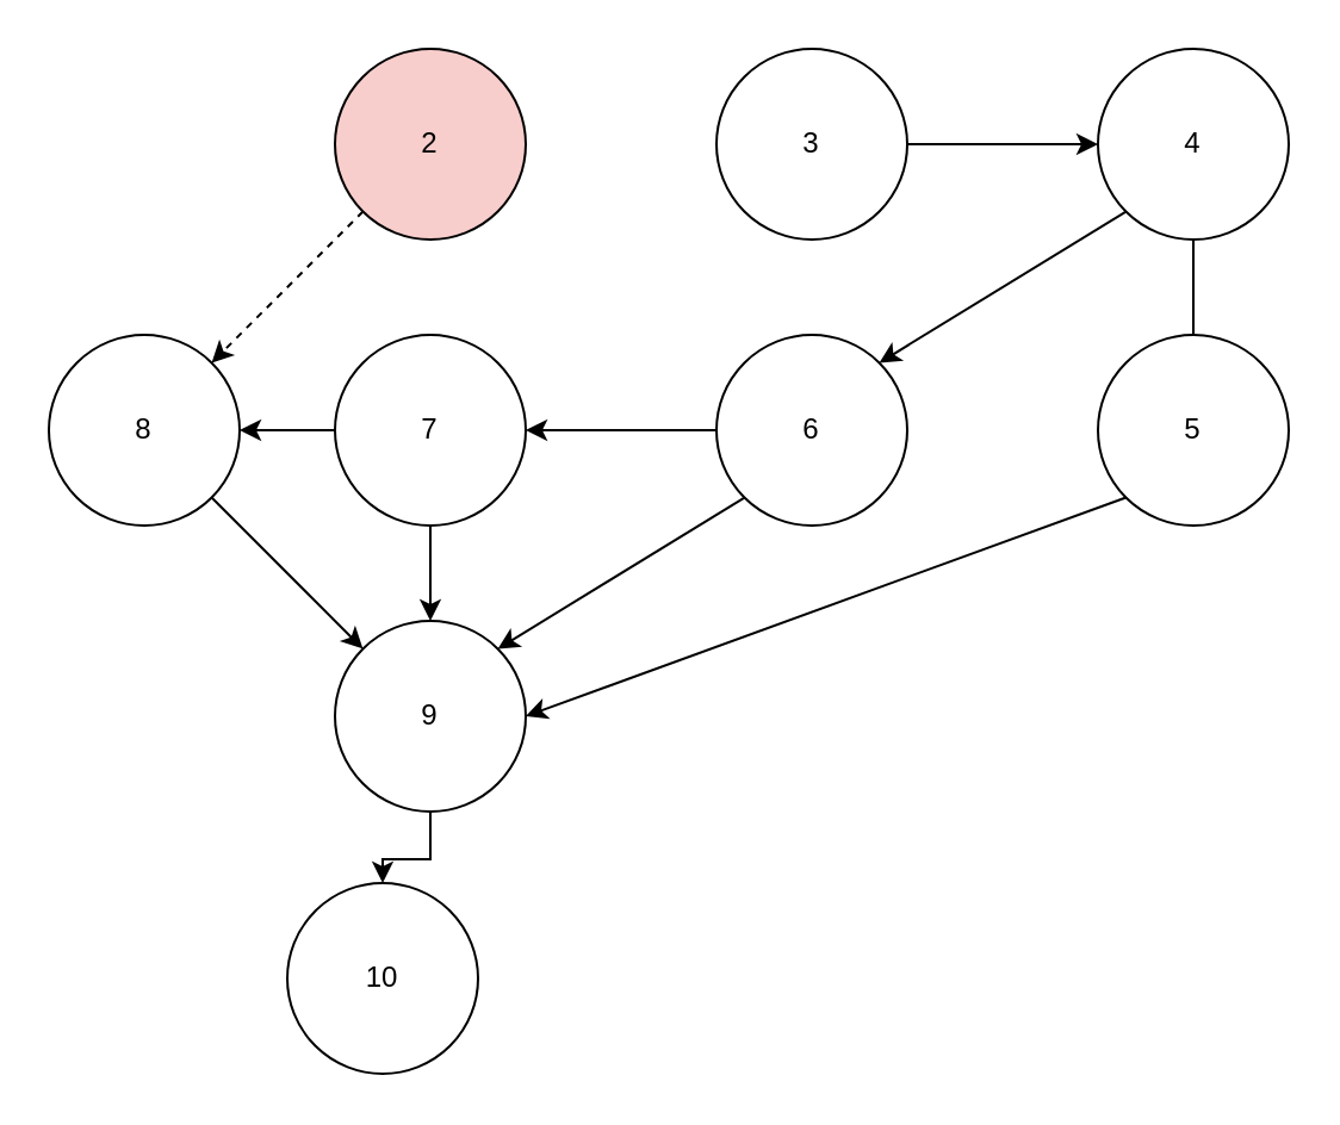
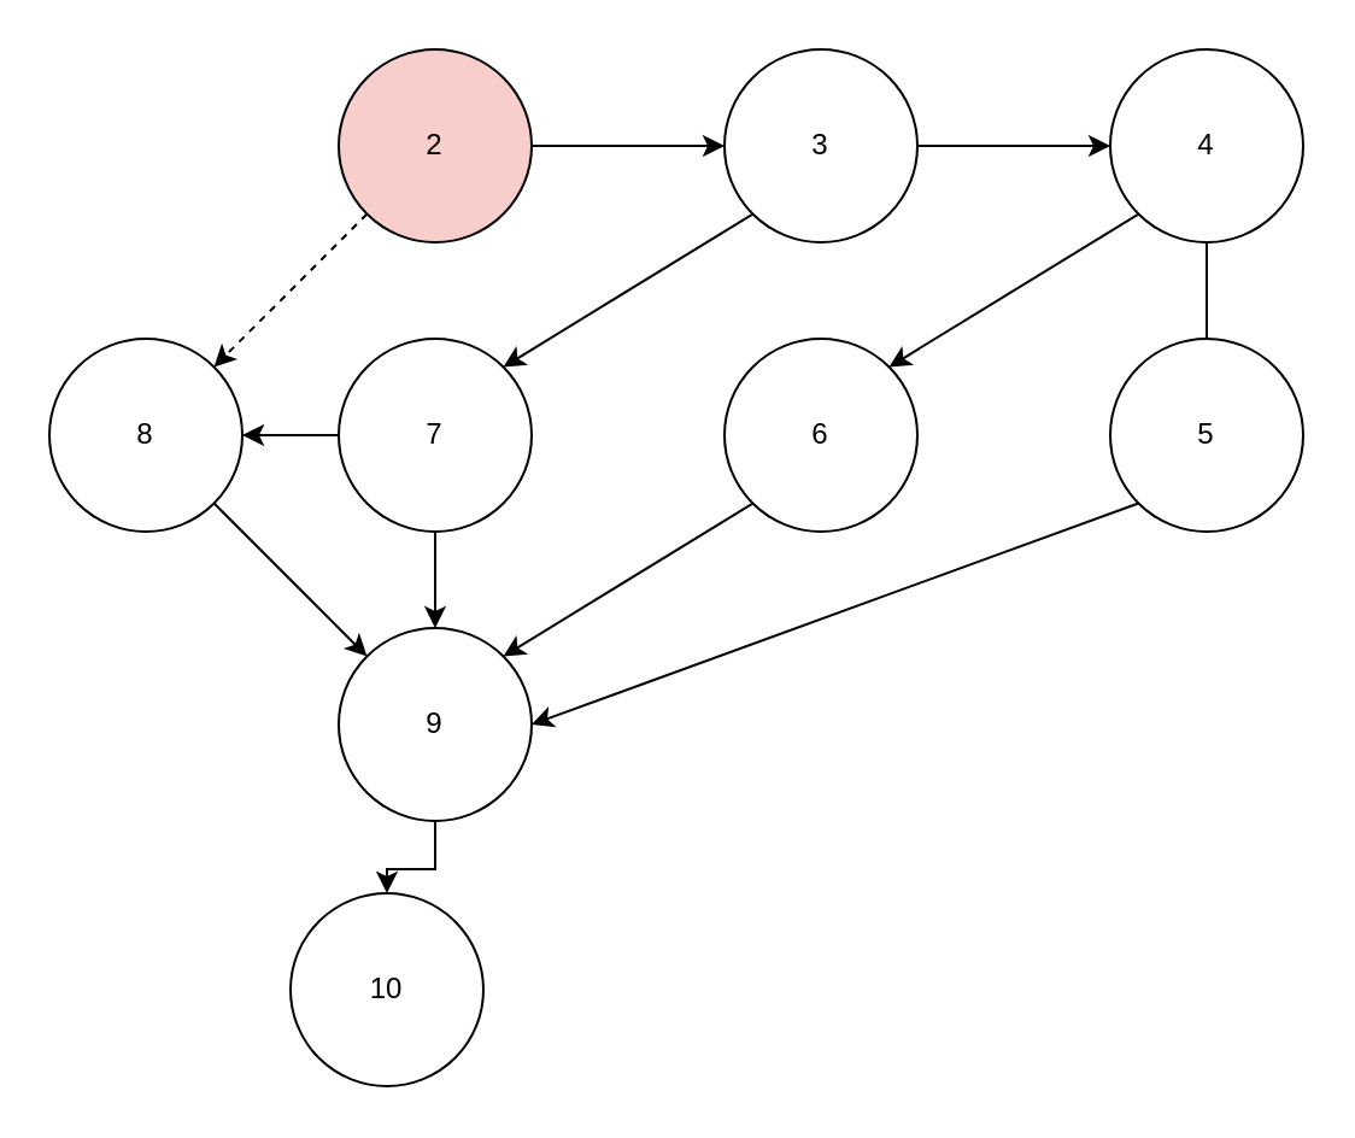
  <mxCell id="0" />
  <mxCell id="1" parent="0" />
+ <mxCell id="2" value="" style="edgeStyle=orthogonalEdgeStyle;rounded=0;orthogonalLoop=1;jettySize=auto;html=1;" edge="1" parent="1" source="3" target="5"><mxGeometry relative="1" as="geometry" /></mxCell>
  <mxCell id="3" value="2" style="ellipse;whiteSpace=wrap;html=1;aspect=fixed;fillColor=#f8cecc;" vertex="1" parent="1"><mxGeometry x="140" y="20" width="80" height="80" as="geometry" /></mxCell>
  <mxCell id="4" value="" style="edgeStyle=orthogonalEdgeStyle;rounded=0;orthogonalLoop=1;jettySize=auto;html=1;" edge="1" parent="1" source="5" target="7"><mxGeometry relative="1" as="geometry" /></mxCell>
  <mxCell id="5" value="3" style="ellipse;whiteSpace=wrap;html=1;aspect=fixed;" vertex="1" parent="1"><mxGeometry x="300" y="20" width="80" height="80" as="geometry" /></mxCell>
  <mxCell id="6" value="" style="edgeStyle=orthogonalEdgeStyle;rounded=0;orthogonalLoop=1;jettySize=auto;html=1;endArrow=none;" edge="1" parent="1" source="7" target="8"><mxGeometry relative="1" as="geometry" /></mxCell>
  <mxCell id="7" value="4" style="ellipse;whiteSpace=wrap;html=1;aspect=fixed;" vertex="1" parent="1"><mxGeometry x="460" y="20" width="80" height="80" as="geometry" /></mxCell>
  <mxCell id="8" value="5" style="ellipse;whiteSpace=wrap;html=1;aspect=fixed;" vertex="1" parent="1"><mxGeometry x="460" y="140" width="80" height="80" as="geometry" /></mxCell>
- <mxCell id="9" value="" style="edgeStyle=orthogonalEdgeStyle;rounded=0;orthogonalLoop=1;jettySize=auto;html=1;" edge="1" parent="1" source="10" target="14"><mxGeometry relative="1" as="geometry" /></mxCell>
  <mxCell id="10" value="6" style="ellipse;whiteSpace=wrap;html=1;aspect=fixed;direction=south;" vertex="1" parent="1"><mxGeometry x="300" y="140" width="80" height="80" as="geometry" /></mxCell>
  <mxCell id="11" value="" style="endArrow=classic;html=1;rounded=0;entryX=0;entryY=0;entryDx=0;entryDy=0;exitX=0;exitY=1;exitDx=0;exitDy=0;" edge="1" parent="1" source="7" target="10"><mxGeometry width="50" height="50" relative="1" as="geometry"><mxPoint x="210" y="220" as="sourcePoint" /><mxPoint x="260" y="170" as="targetPoint" /></mxGeometry></mxCell>
  <mxCell id="12" value="" style="edgeStyle=orthogonalEdgeStyle;rounded=0;orthogonalLoop=1;jettySize=auto;html=1;" edge="1" parent="1" source="14" target="17"><mxGeometry relative="1" as="geometry" /></mxCell>
  <mxCell id="13" value="" style="edgeStyle=orthogonalEdgeStyle;rounded=0;orthogonalLoop=1;jettySize=auto;html=1;" edge="1" parent="1" source="14" target="15"><mxGeometry relative="1" as="geometry" /></mxCell>
  <mxCell id="14" value="7" style="ellipse;whiteSpace=wrap;html=1;aspect=fixed;" vertex="1" parent="1"><mxGeometry x="140" y="140" width="80" height="80" as="geometry" /></mxCell>
  <mxCell id="15" value="8" style="ellipse;whiteSpace=wrap;html=1;aspect=fixed;" vertex="1" parent="1"><mxGeometry x="20" y="140" width="80" height="80" as="geometry" /></mxCell>
  <mxCell id="16" value="" style="edgeStyle=orthogonalEdgeStyle;rounded=0;orthogonalLoop=1;jettySize=auto;html=1;" edge="1" parent="1" source="17" target="18"><mxGeometry relative="1" as="geometry" /></mxCell>
  <mxCell id="17" value="9" style="ellipse;whiteSpace=wrap;html=1;aspect=fixed;" vertex="1" parent="1"><mxGeometry x="140" y="260" width="80" height="80" as="geometry" /></mxCell>
  <mxCell id="18" value="10" style="ellipse;whiteSpace=wrap;html=1;aspect=fixed;" vertex="1" parent="1"><mxGeometry x="120" y="370" width="80" height="80" as="geometry" /></mxCell>
  <mxCell id="19" value="" style="endArrow=classic;html=1;rounded=0;dashed=1;" edge="1" parent="1" source="3" target="15"><mxGeometry width="50" height="50" relative="1" as="geometry"><mxPoint x="50" y="150" as="sourcePoint" /><mxPoint x="100" y="100" as="targetPoint" /></mxGeometry></mxCell>
+ <mxCell id="20" value="" style="endArrow=classic;html=1;rounded=0;exitX=0;exitY=1;exitDx=0;exitDy=0;entryX=1;entryY=0;entryDx=0;entryDy=0;" edge="1" parent="1" source="5" target="14"><mxGeometry width="50" height="50" relative="1" as="geometry"><mxPoint x="210" y="160" as="sourcePoint" /><mxPoint x="240" y="100" as="targetPoint" /></mxGeometry></mxCell>
  <mxCell id="21" value="" style="endArrow=classic;html=1;rounded=0;exitX=1;exitY=1;exitDx=0;exitDy=0;entryX=0;entryY=0;entryDx=0;entryDy=0;" edge="1" parent="1" source="15" target="17"><mxGeometry width="50" height="50" relative="1" as="geometry"><mxPoint x="120" y="220" as="sourcePoint" /><mxPoint x="170" y="170" as="targetPoint" /></mxGeometry></mxCell>
  <mxCell id="22" value="" style="endArrow=classic;html=1;rounded=0;entryX=1;entryY=0;entryDx=0;entryDy=0;exitX=1;exitY=1;exitDx=0;exitDy=0;" edge="1" parent="1" source="10" target="17"><mxGeometry width="50" height="50" relative="1" as="geometry"><mxPoint x="250" y="290" as="sourcePoint" /><mxPoint x="300" y="240" as="targetPoint" /></mxGeometry></mxCell>
  <mxCell id="23" value="" style="endArrow=classic;html=1;rounded=0;entryX=1;entryY=0.5;entryDx=0;entryDy=0;exitX=0;exitY=1;exitDx=0;exitDy=0;" edge="1" parent="1" source="8" target="17"><mxGeometry width="50" height="50" relative="1" as="geometry"><mxPoint x="120" y="220" as="sourcePoint" /><mxPoint x="170" y="170" as="targetPoint" /></mxGeometry></mxCell>
